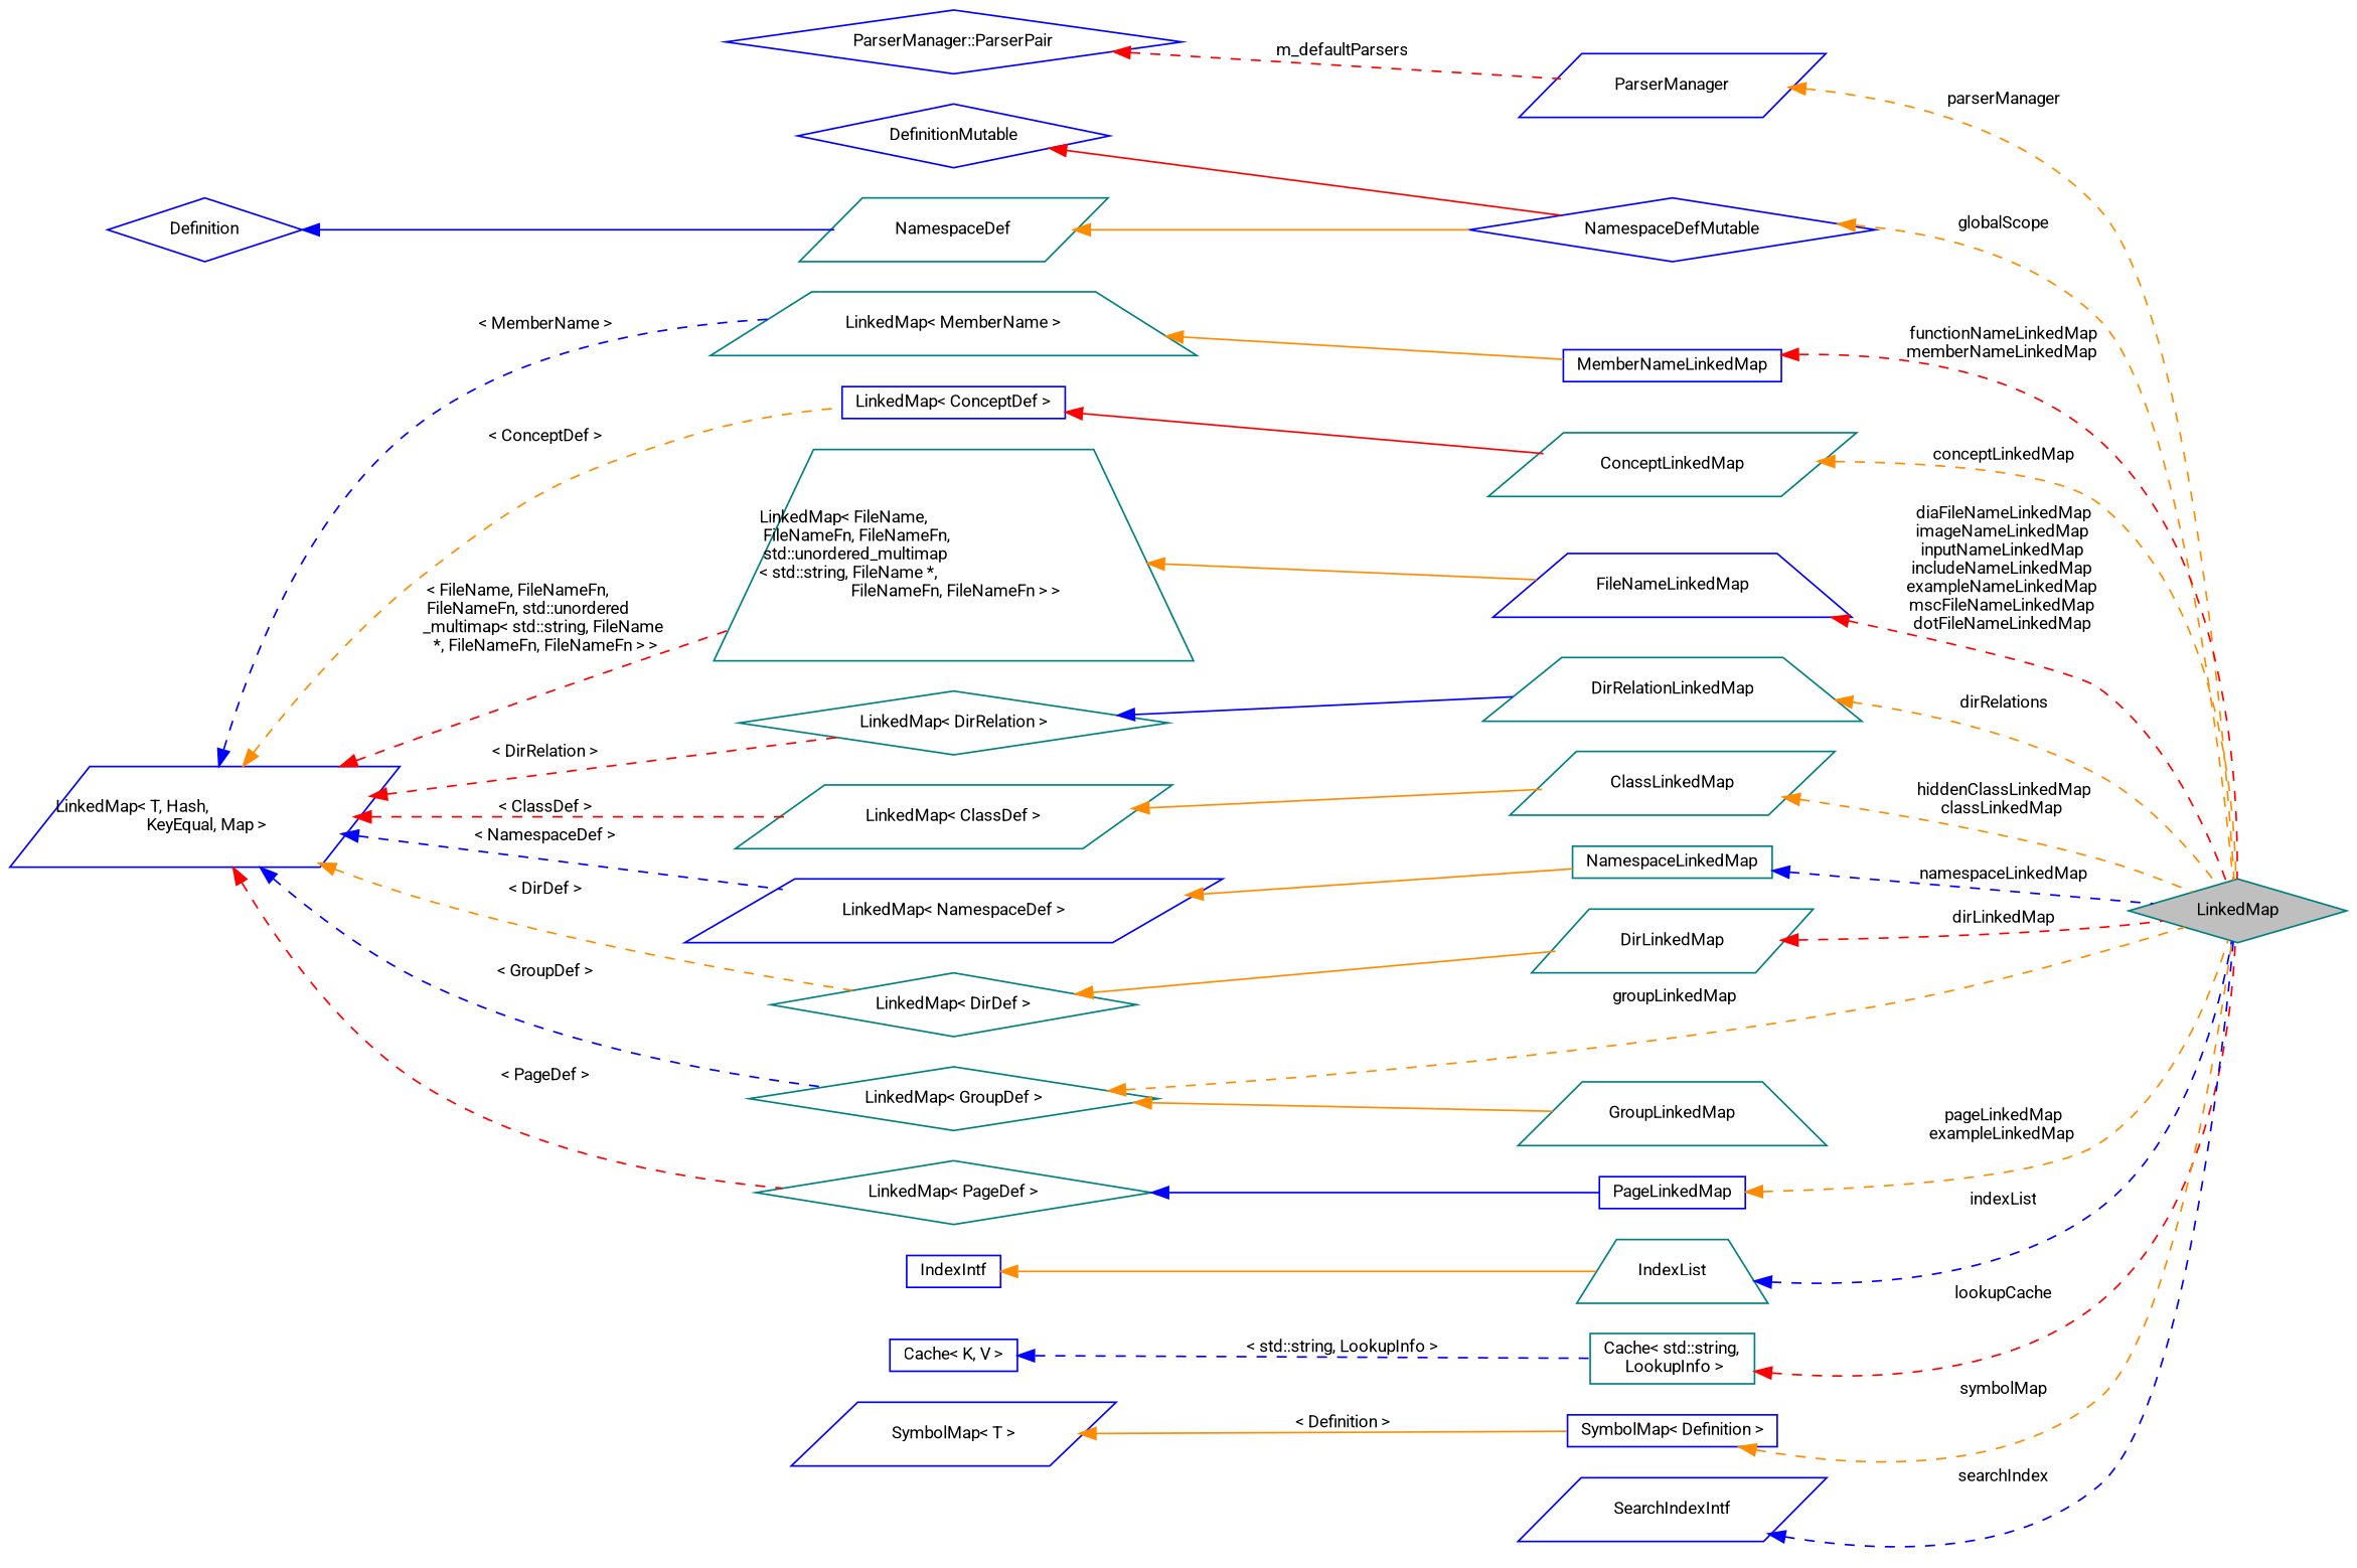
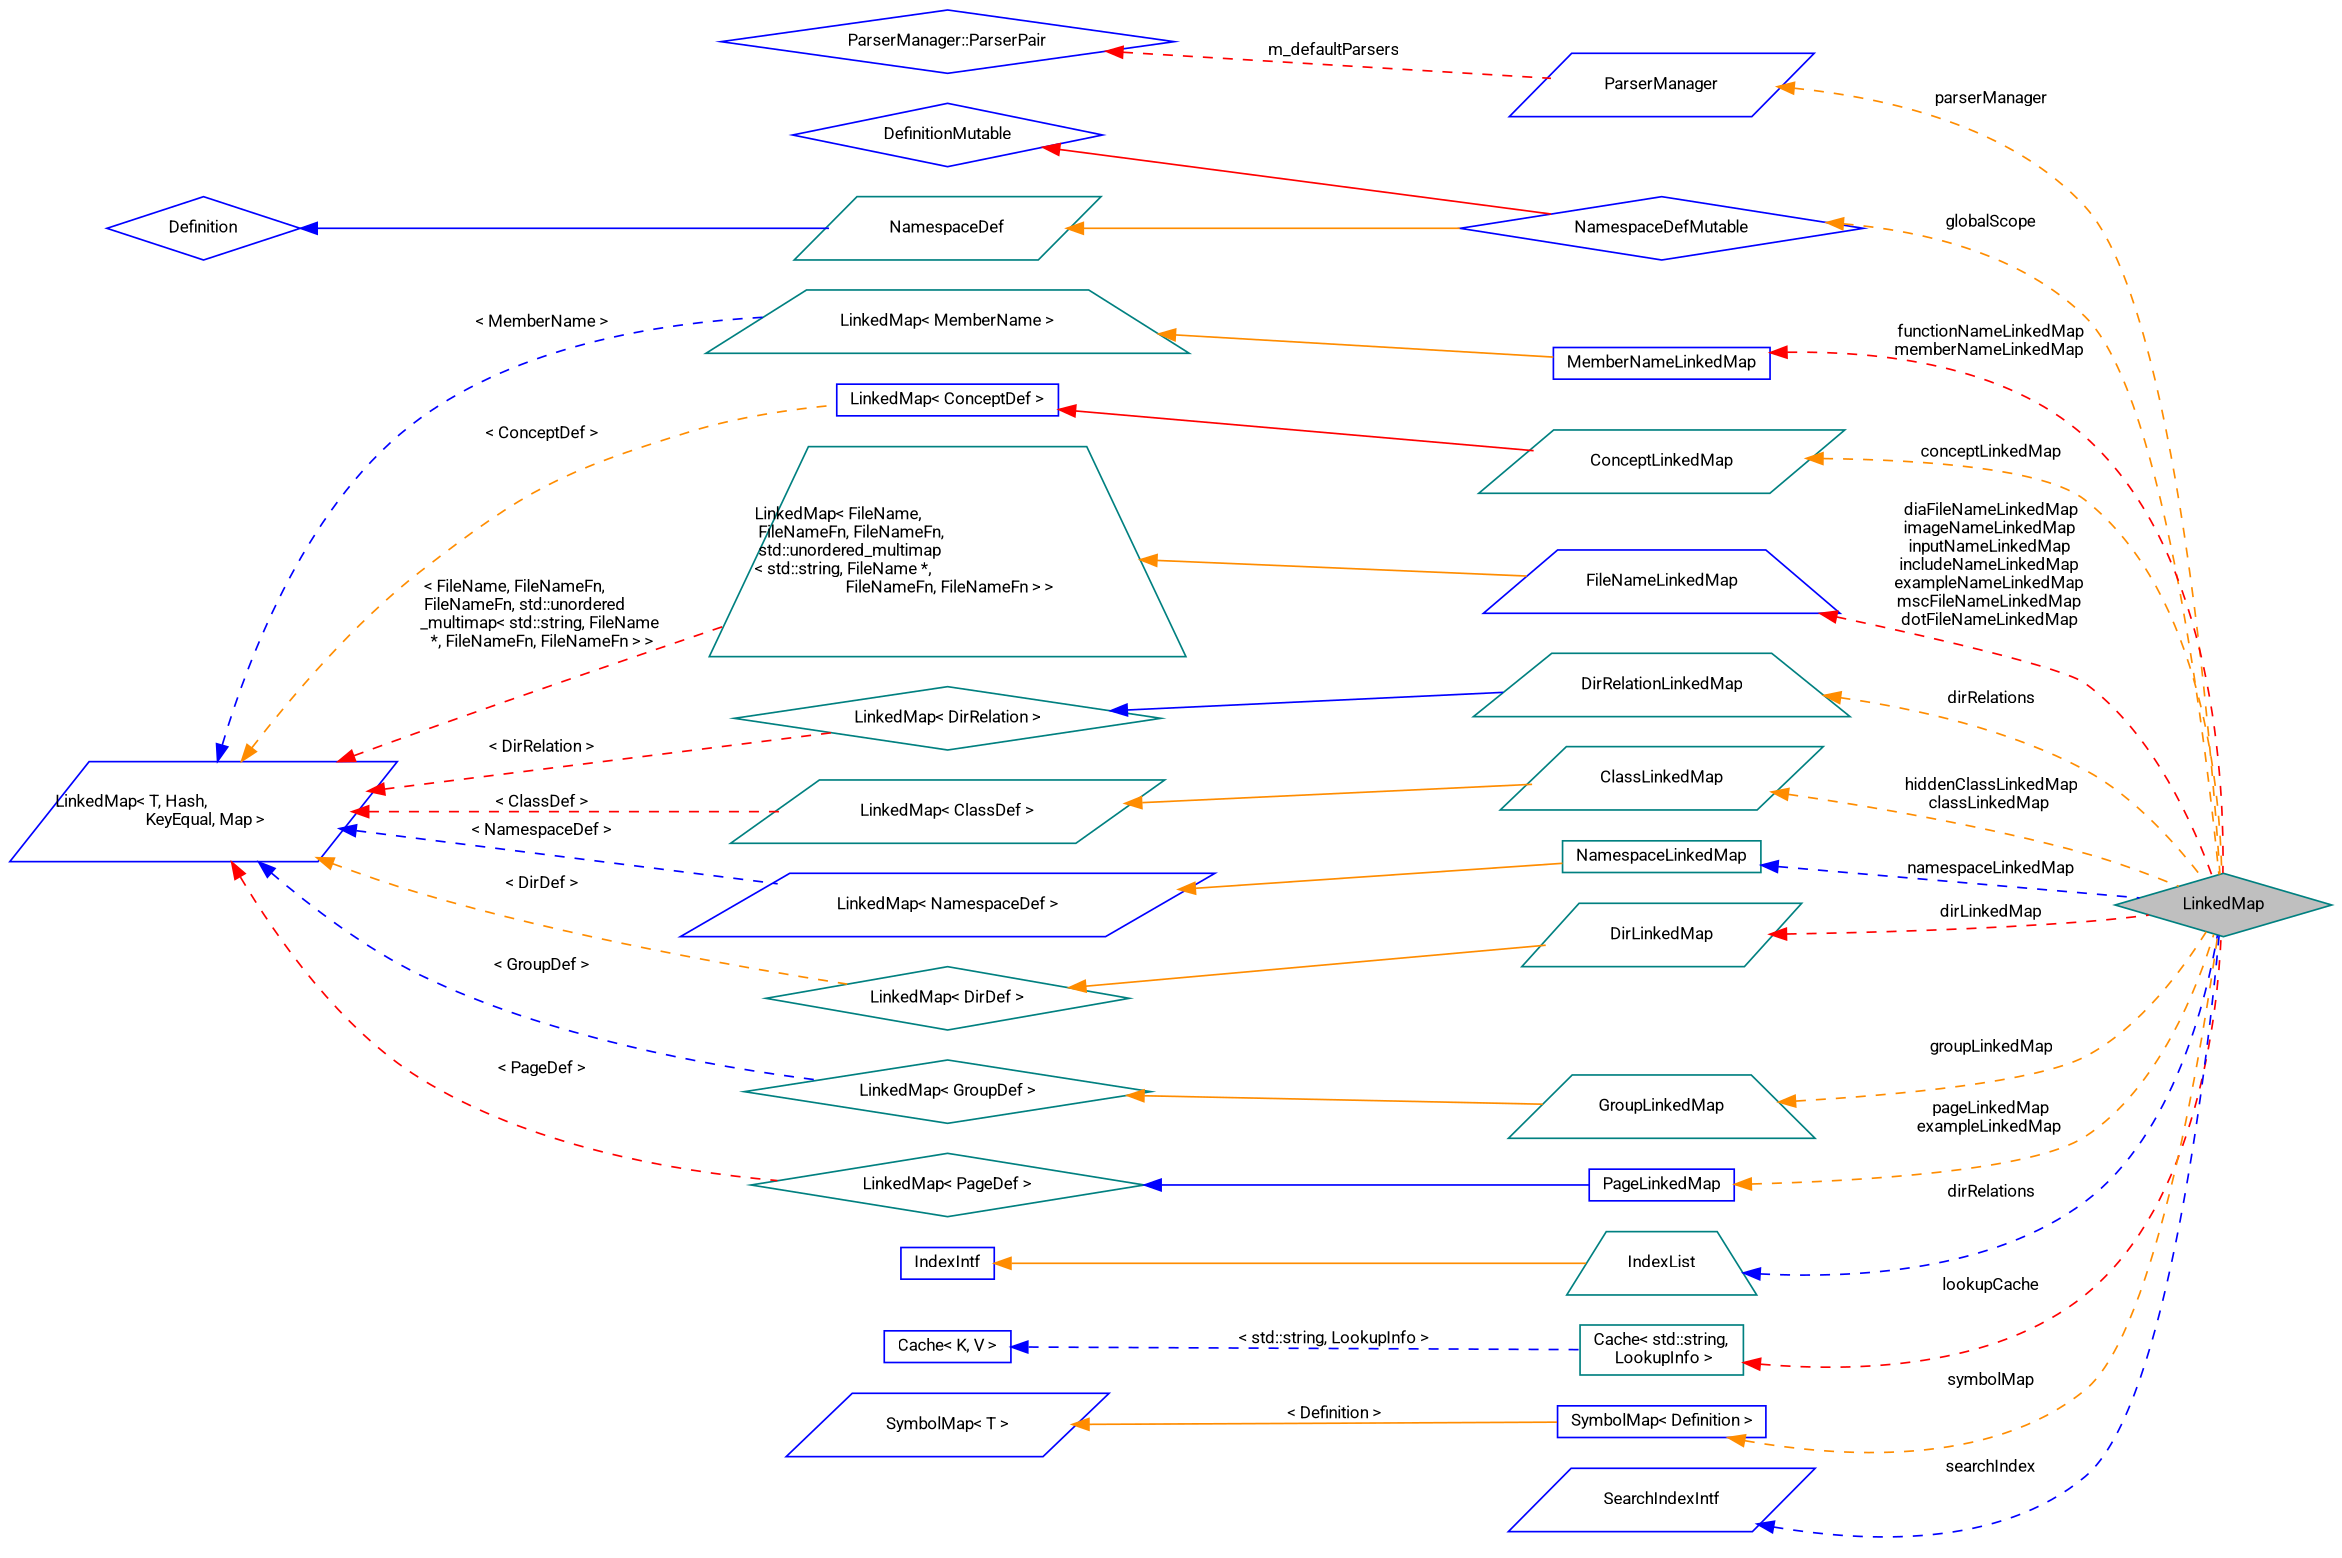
  digraph {
    fontname=Roboto
    rankdir=LR
    node [color=teal fillcolor=white fontname=Roboto fontsize=10 shape=parallelogram style=filled]
    edge [color=darkorange dir=back fontname=Roboto fontsize=10 labelfontname=Helvetica labelfontsize=10 style=dashed]
    n1 [fillcolor=grey75 fontcolor=black height=0.2 label=LinkedMap shape=diamond width=0.4]
    n2 [color=blue height=0.2 label=ParserManager width=0.4]
    n3 [color=blue height=0.2 label="ParserManager::ParserPair" shape=diamond width=0.4]
    n4 [color=blue height=0.2 label=NamespaceDefMutable shape=diamond width=0.4]
    n5 [color=blue height=0.2 label=DefinitionMutable shape=diamond width=0.4]
    n6 [height=0.2 label=NamespaceDef width=0.4]
    n7 [color=blue height=0.2 label=Definition shape=diamond width=0.4]
    n8 [color=blue height=0.2 label=MemberNameLinkedMap shape=box width=0.4]
    n9 [height=0.2 label="LinkedMap\< MemberName \>" shape=trapezium width=0.4]
    n10 [color=blue height=0.2 label="LinkedMap\< T, Hash,\l KeyEqual, Map \>" width=0.4]
    n11 [color=blue height=0.2 label="LinkedMap\< ConceptDef \>" shape=box width=0.4]
    n12 [height=0.2 label="LinkedMap\< FileName,\l FileNameFn, FileNameFn,\l std::unordered_multimap\l\< std::string, FileName *,\l FileNameFn, FileNameFn \> \>" shape=trapezium width=0.4]
    n13 [height=0.2 label="LinkedMap\< DirRelation \>" shape=diamond width=0.4]
    n14 [height=0.2 label="LinkedMap\< ClassDef \>" width=0.4]
    n15 [color=blue height=0.2 label="LinkedMap\< NamespaceDef \>" width=0.4]
    n16 [height=0.2 label="LinkedMap\< DirDef \>" shape=diamond width=0.4]
    n17 [height=0.2 label="LinkedMap\< GroupDef \>" shape=diamond width=0.4]
    n18 [height=0.2 label="LinkedMap\< PageDef \>" shape=diamond width=0.4]
    n19 [height=0.2 label=ConceptLinkedMap width=0.4]
    n20 [color=blue height=0.2 label=FileNameLinkedMap shape=trapezium width=0.4]
    n21 [height=0.2 label=DirRelationLinkedMap shape=trapezium width=0.4]
    n22 [height=0.2 label=ClassLinkedMap width=0.4]
    n23 [height=0.2 label=NamespaceLinkedMap shape=box width=0.4]
    n24 [height=0.2 label=DirLinkedMap width=0.4]
    n25 [height=0.2 label=GroupLinkedMap shape=trapezium width=0.4]
    n26 [color=blue height=0.2 label=PageLinkedMap shape=box width=0.4]
    n27 [height=0.2 label=IndexList shape=trapezium width=0.4]
    n28 [color=blue height=0.2 label=IndexIntf shape=box width=0.4]
    n29 [height=0.2 label="Cache\< std::string,\l LookupInfo \>" shape=box width=0.4]
    n30 [color=blue height=0.2 label="Cache\< K, V \>" shape=box width=0.4]
    n31 [color=blue height=0.2 label="SymbolMap\< Definition \>" shape=box width=0.4]
    n32 [color=blue height=0.2 label="SymbolMap\< T \>" width=0.4]
    n33 [color=blue height=0.2 label=SearchIndexIntf width=0.4]
    n2 -> n1 [label=" parserManager"]
    n3 -> n2 [color=red label=" m_defaultParsers"]
    n4 -> n1 [label=" globalScope"]
    n5 -> n4 [color=red style=solid]
    n6 -> n4 [style=solid]
    n7 -> n6 [color=blue style=solid]
    n8 -> n1 [color=red label=" functionNameLinkedMap\nmemberNameLinkedMap"]
    n9 -> n8 [style=solid]
    n10 -> n9 [color=blue label=" \< MemberName \>"]
    n10 -> n11 [label=" \< ConceptDef \>"]
    n10 -> n12 [color=red label=" \< FileName, FileNameFn,\l FileNameFn, std::unordered\l_multimap\< std::string, FileName\l *, FileNameFn, FileNameFn \> \>"]
    n10 -> n13 [color=red label=" \< DirRelation \>"]
    n10 -> n14 [color=red label=" \< ClassDef \>"]
    n10 -> n15 [color=blue label=" \< NamespaceDef \>"]
    n10 -> n16 [label=" \< DirDef \>"]
    n10 -> n17 [color=blue label=" \< GroupDef \>"]
    n10 -> n18 [color=red label=" \< PageDef \>"]
    n11 -> n19 [color=red style=solid]
    n12 -> n20 [style=solid]
    n13 -> n21 [color=blue style=solid]
    n14 -> n22 [style=solid]
    n15 -> n23 [style=solid]
    n16 -> n24 [style=solid]
    n17 -> n25 [style=solid]
    n18 -> n26 [color=blue style=solid]
    n19 -> n1 [label=" conceptLinkedMap"]
    n20 -> n1 [color=red label=" diaFileNameLinkedMap\nimageNameLinkedMap\ninputNameLinkedMap\nincludeNameLinkedMap\nexampleNameLinkedMap\nmscFileNameLinkedMap\ndotFileNameLinkedMap"]
    n21 -> n1 [label=" dirRelations"]
    n22 -> n1 [label=" hiddenClassLinkedMap\nclassLinkedMap"]
    n23 -> n1 [color=blue label=" namespaceLinkedMap"]
    n24 -> n1 [color=red label=" dirLinkedMap"]
-   n17 -> n1 [label=" groupLinkedMap"]
+   n25 -> n1 [label=" groupLinkedMap"]
    n26 -> n1 [label=" pageLinkedMap\nexampleLinkedMap"]
-   n27 -> n1 [color=blue label=" indexList"]
+   n27 -> n1 [color=blue label=" dirRelations"]
    n28 -> n27 [style=solid]
    n29 -> n1 [color=red label=" lookupCache"]
    n30 -> n29 [color=blue label=" \< std::string, LookupInfo \>"]
    n31 -> n1 [label=" symbolMap"]
    n32 -> n31 [label=" \< Definition \>" style=solid]
    n33 -> n1 [color=blue label=" searchIndex"]
  }
